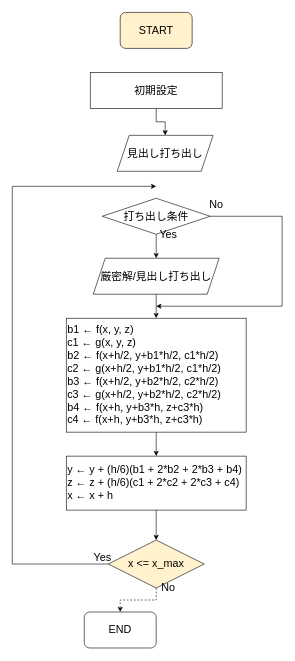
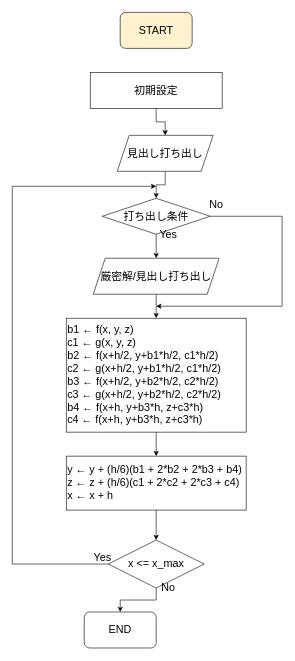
  <mxCell id="0" />
  <mxCell id="1" parent="0" />
  <mxCell id="2" value="START" style="rounded=1;whiteSpace=wrap;html=1;fontSize=18;fillColor=#fff2cc;" vertex="1" parent="1"><mxGeometry x="200" y="20" width="120" height="60" as="geometry" /></mxCell>
  <mxCell id="3" value="" style="edgeStyle=orthogonalEdgeStyle;rounded=0;orthogonalLoop=1;jettySize=auto;html=1;fontSize=18;" edge="1" parent="1" source="4" target="6"><mxGeometry relative="1" as="geometry" /></mxCell>
  <mxCell id="4" value="初期設定" style="rounded=0;whiteSpace=wrap;html=1;fontSize=18;" vertex="1" parent="1"><mxGeometry x="150" y="120" width="220" height="60" as="geometry" /></mxCell>
+ <mxCell id="5" value="" style="edgeStyle=orthogonalEdgeStyle;rounded=0;orthogonalLoop=1;jettySize=auto;html=1;fontSize=18;" edge="1" parent="1" source="6" target="9"><mxGeometry relative="1" as="geometry" /></mxCell>
  <mxCell id="6" value="見出し打ち出し" style="shape=parallelogram;perimeter=parallelogramPerimeter;whiteSpace=wrap;html=1;fixedSize=1;rounded=0;fontSize=18;" vertex="1" parent="1"><mxGeometry x="195" y="225" width="160" height="60" as="geometry" /></mxCell>
  <mxCell id="7" value="" style="edgeStyle=orthogonalEdgeStyle;rounded=0;orthogonalLoop=1;jettySize=auto;html=1;fontSize=18;" edge="1" parent="1" source="9" target="11"><mxGeometry relative="1" as="geometry" /></mxCell>
  <mxCell id="8" value="" style="edgeStyle=orthogonalEdgeStyle;rounded=0;orthogonalLoop=1;jettySize=auto;html=1;fontSize=18;" edge="1" parent="1" source="9"><mxGeometry relative="1" as="geometry"><mxPoint x="260" y="510" as="targetPoint" /><Array as="points"><mxPoint x="470" y="360" /></Array></mxGeometry></mxCell>
  <mxCell id="9" value="打ち出し条件" style="rhombus;whiteSpace=wrap;html=1;rounded=0;fontSize=18;" vertex="1" parent="1"><mxGeometry x="170" y="330" width="180" height="60" as="geometry" /></mxCell>
  <mxCell id="10" value="" style="edgeStyle=orthogonalEdgeStyle;rounded=0;orthogonalLoop=1;jettySize=auto;html=1;fontSize=18;" edge="1" parent="1" source="11" target="13"><mxGeometry relative="1" as="geometry" /></mxCell>
  <mxCell id="11" value="厳密解/見出し打ち出し" style="shape=parallelogram;perimeter=parallelogramPerimeter;whiteSpace=wrap;html=1;fixedSize=1;rounded=0;fontSize=18;" vertex="1" parent="1"><mxGeometry x="155" y="430" width="210" height="60" as="geometry" /></mxCell>
  <mxCell id="12" value="" style="edgeStyle=orthogonalEdgeStyle;rounded=0;orthogonalLoop=1;jettySize=auto;html=1;fontSize=18;" edge="1" parent="1" source="13" target="15"><mxGeometry relative="1" as="geometry" /></mxCell>
  <mxCell id="13" value="b1 ← f(x, y, z)&lt;br&gt;c1 ← g(x, y, z)&lt;br&gt;b2 ← f(x+h/2, y+b1*h/2, c1*h/2)&lt;br&gt;c2 ← g(x+h/2, y+b1*h/2, c1*h/2)&lt;br&gt;b3 ← f(x+h/2, y+b2*h/2, c2*h/2)&lt;br&gt;c3 ← g(x+h/2, y+b2*h/2, c2*h/2)&lt;br&gt;b4 ← f(x+h, y+b3*h, z+c3*h)&lt;br&gt;c4 ← f(x+h, y+b3*h, z+c3*h)" style="whiteSpace=wrap;html=1;rounded=0;fontSize=18;align=left;" vertex="1" parent="1"><mxGeometry x="110" y="530" width="300" height="190" as="geometry" /></mxCell>
  <mxCell id="14" value="" style="edgeStyle=orthogonalEdgeStyle;rounded=0;orthogonalLoop=1;jettySize=auto;html=1;fontSize=18;" edge="1" parent="1" source="15" target="18"><mxGeometry relative="1" as="geometry" /></mxCell>
  <mxCell id="15" value="y ← y + (h/6)(b1 + 2*b2 + 2*b3 + b4)&lt;br&gt;z ← z + (h/6)(c1 + 2*c2 + 2*c3 + c4)&lt;br&gt;x ← x + h" style="whiteSpace=wrap;html=1;rounded=0;fontSize=18;align=left;" vertex="1" parent="1"><mxGeometry x="110" y="760" width="300" height="90" as="geometry" /></mxCell>
- <mxCell id="16" value="" style="edgeStyle=orthogonalEdgeStyle;rounded=0;orthogonalLoop=1;jettySize=auto;html=1;fontSize=18;dashed=1;" edge="1" parent="1" source="18" target="19"><mxGeometry relative="1" as="geometry" /></mxCell>
+ <mxCell id="16" value="" style="edgeStyle=orthogonalEdgeStyle;rounded=0;orthogonalLoop=1;jettySize=auto;html=1;fontSize=18;" edge="1" parent="1" source="18" target="19"><mxGeometry relative="1" as="geometry" /></mxCell>
  <mxCell id="17" value="" style="edgeStyle=orthogonalEdgeStyle;rounded=0;orthogonalLoop=1;jettySize=auto;html=1;fontSize=18;" edge="1" parent="1" source="18"><mxGeometry relative="1" as="geometry"><mxPoint x="260" y="310" as="targetPoint" /><Array as="points"><mxPoint x="20" y="940" /></Array></mxGeometry></mxCell>
- <mxCell id="18" value="x &amp;lt;= x_max" style="rhombus;whiteSpace=wrap;html=1;rounded=0;fontSize=18;align=center;fillColor=#fff2cc;" vertex="1" parent="1"><mxGeometry x="180" y="900" width="160" height="80" as="geometry" /></mxCell>
+ <mxCell id="18" value="x &amp;lt;= x_max" style="rhombus;whiteSpace=wrap;html=1;rounded=0;fontSize=18;align=center;" vertex="1" parent="1"><mxGeometry x="180" y="900" width="160" height="80" as="geometry" /></mxCell>
  <mxCell id="19" value="END" style="rounded=1;whiteSpace=wrap;html=1;fontSize=18;" vertex="1" parent="1"><mxGeometry x="140" y="1020" width="120" height="60" as="geometry" /></mxCell>
  <mxCell id="20" value="No" style="text;html=1;align=center;verticalAlign=middle;resizable=0;points=[];autosize=1;fontSize=18;" vertex="1" parent="1"><mxGeometry x="260" y="965" width="40" height="30" as="geometry" /></mxCell>
  <mxCell id="21" value="Yes" style="text;html=1;align=center;verticalAlign=middle;resizable=0;points=[];autosize=1;fontSize=18;" vertex="1" parent="1"><mxGeometry x="150" y="915" width="40" height="30" as="geometry" /></mxCell>
  <mxCell id="22" value="Yes" style="text;html=1;align=center;verticalAlign=middle;resizable=0;points=[];autosize=1;fontSize=18;" vertex="1" parent="1"><mxGeometry x="260" y="375" width="40" height="30" as="geometry" /></mxCell>
  <mxCell id="23" value="No" style="text;html=1;align=center;verticalAlign=middle;resizable=0;points=[];autosize=1;fontSize=18;" vertex="1" parent="1"><mxGeometry x="340" y="325" width="40" height="30" as="geometry" /></mxCell>
